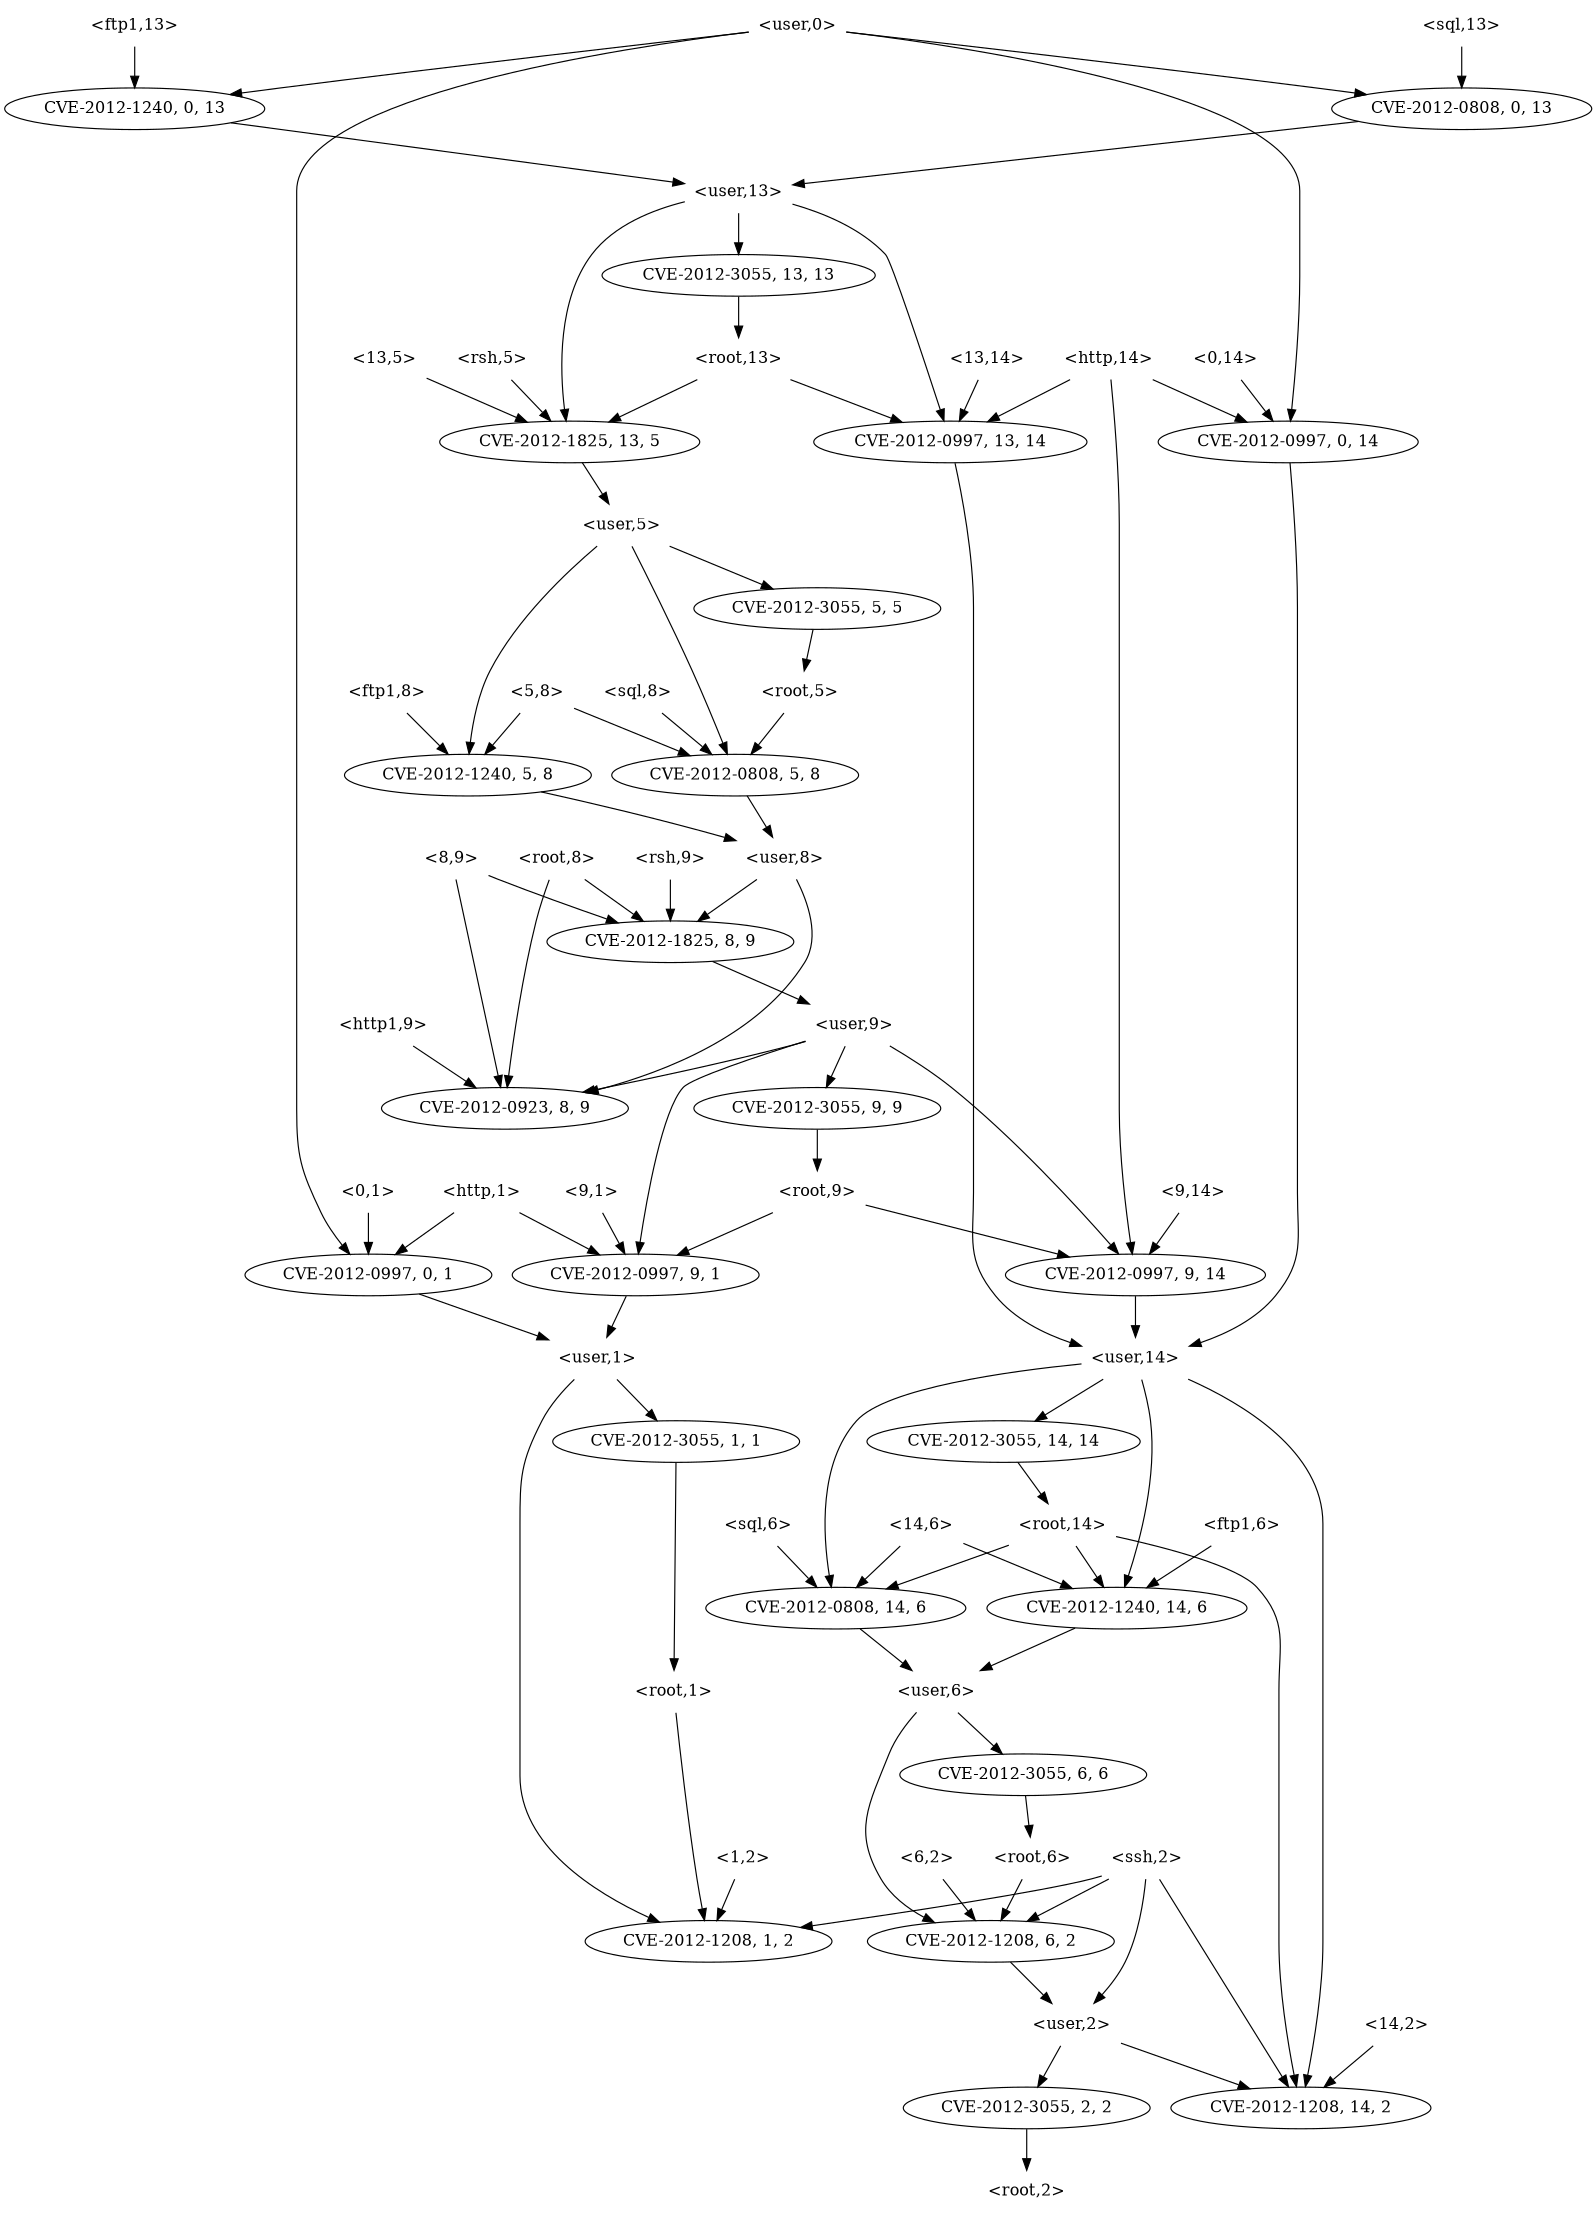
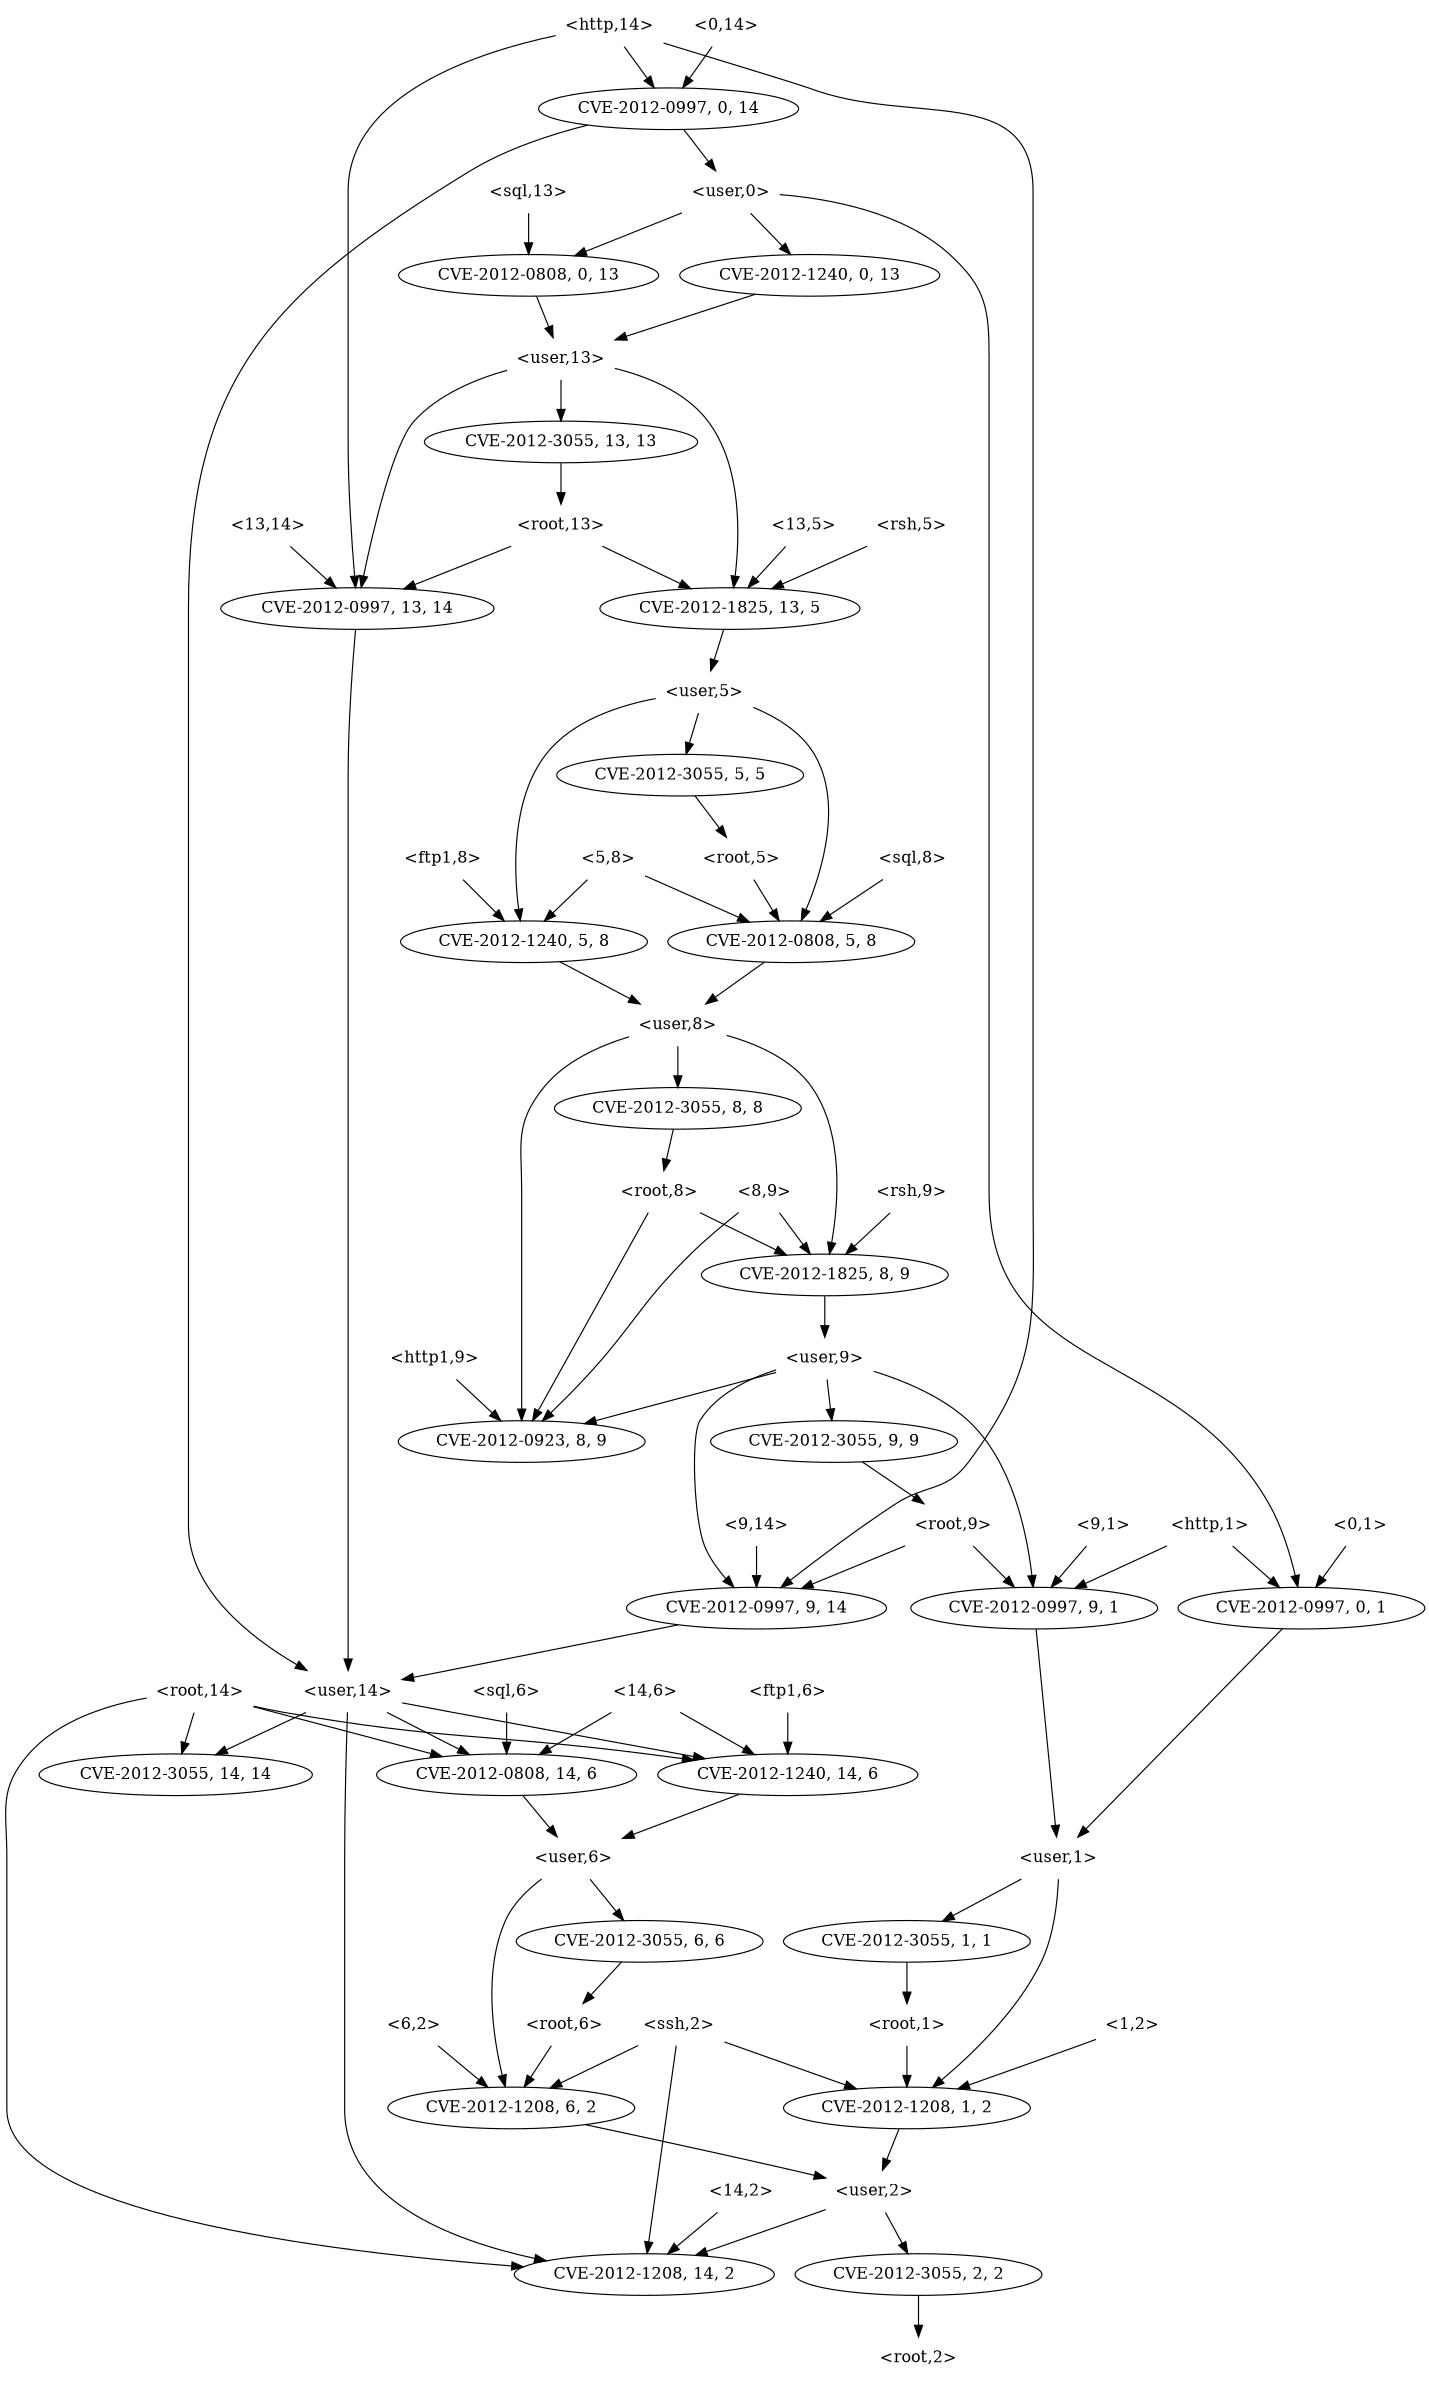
  strict digraph {
    node [shape=plaintext]
+   n1 [height=0.5 label=<CVE-2012-3055, 8, 8> width=2.4499 shape=""]
    "<root,8>" [height=0.5 width=0.89583]
    n3 [height=0.5 label=<CVE-2012-0923, 8, 9> width=2.4499 shape=""]
    n4 [height=0.5 label=<CVE-2012-1825, 8, 9> width=2.4499 shape=""]
    "<user,9>" [height=0.5 width=0.91667]
    n6 [height=0.5 label=<CVE-2012-0997, 9, 1> width=2.4499 shape=""]
    n7 [height=0.5 label=<CVE-2012-3055, 9, 9> width=2.4499 shape=""]
    n8 [height=0.5 label=<CVE-2012-0997, 9, 14> width=2.5686 shape=""]
    "<user,1>" [height=0.5 width=0.91667]
    "<root,9>" [height=0.5 width=0.89583]
    "<user,14>" [height=0.5 width=1.0069]
    n12 [height=0.5 label=<CVE-2012-1208, 1, 2> width=2.4499 shape=""]
    n13 [height=0.5 label=<CVE-2012-3055, 1, 1> width=2.4499 shape=""]
    n14 [height=0.5 label=<CVE-2012-1208, 14, 2> width=2.5686 shape=""]
    n15 [height=0.5 label=<CVE-2012-0808, 14, 6> width=2.5686 shape=""]
    n16 [height=0.5 label=<CVE-2012-1240, 14, 6> width=2.5686 shape=""]
    n17 [height=0.5 label=<CVE-2012-3055, 14, 14> width=2.7013 shape=""]
    n18 [height=0.5 label=<CVE-2012-1825, 13, 5> width=2.5686 shape=""]
    "<user,5>" [height=0.5 width=0.91667]
    n20 [height=0.5 label=<CVE-2012-0808, 5, 8> width=2.4499 shape=""]
    n21 [height=0.5 label=<CVE-2012-3055, 5, 5> width=2.4499 shape=""]
    n22 [height=0.5 label=<CVE-2012-1240, 5, 8> width=2.4499 shape=""]
    "<user,8>" [height=0.5 width=0.91667]
    "<root,5>" [height=0.5 width=0.89583]
    "<0,1>" [height=0.5 width=0.75]
    n26 [height=0.5 label=<CVE-2012-0997, 0, 1> width=2.4499 shape=""]
    "<user,2>" [height=0.5 width=0.91667]
    "<root,1>" [height=0.5 width=0.89583]
    n29 [height=0.5 label=<CVE-2012-3055, 2, 2> width=2.4499 shape=""]
    "<user,6>" [height=0.5 width=0.91667]
    "<root,14>" [height=0.5 width=1]
    n32 [height=0.5 label=<CVE-2012-3055, 6, 6> width=2.4499 shape=""]
    n33 [height=0.5 label=<CVE-2012-1208, 6, 2> width=2.4499 shape=""]
    "<root,2>" [height=0.5 width=0.89583]
    "<root,6>" [height=0.5 width=0.89583]
    "<9,1>" [height=0.5 width=0.75]
    "<14,6>" [height=0.5 width=0.78472]
    "<http,1>" [height=0.5 width=0.89583]
    "<0,14>" [height=0.5 width=0.78472]
    n40 [height=0.5 label=<CVE-2012-0997, 0, 14> width=2.5686 shape=""]
    n41 [height=0.5 label=<CVE-2012-1240, 0, 13> width=2.5686 shape=""]
    "<user,13>" [height=0.5 width=1.0069]
    n43 [height=0.5 label=<CVE-2012-3055, 13, 13> width=2.7013 shape=""]
    n44 [height=0.5 label=<CVE-2012-0997, 13, 14> width=2.7013 shape=""]
    "<root,13>" [height=0.5 width=1]
    "<14,2>" [height=0.5 width=0.78472]
    "<8,9>" [height=0.5 width=0.75]
    "<ftp1,6>" [height=0.5 width=0.89583]
    n49 [height=0.5 label=<CVE-2012-0808, 0, 13> width=2.5686 shape=""]
    "<13,5>" [height=0.5 width=0.78472]
    "<9,14>" [height=0.5 width=0.78472]
    "<http1,9>" [height=0.5 width=0.97917]
    "<ssh,2>" [height=0.5 width=0.84028]
    "<sql,8>" [height=0.5 width=0.8125]
    "<rsh,9>" [height=0.5 width=0.81944]
    "<5,8>" [height=0.5 width=0.75]
    "<http,14>" [height=0.5 width=0.97917]
    "<6,2>" [height=0.5 width=0.75]
    "<13,14>" [height=0.5 width=0.88889]
    "<user,0>" [height=0.5 width=0.91667]
    "<1,2>" [height=0.5 width=0.75]
    "<sql,13>" [height=0.5 width=0.91667]
    "<sql,6>" [height=0.5 width=0.8125]
    "<rsh,5>" [height=0.5 width=0.81944]
    "<ftp1,8>" [height=0.5 width=0.89583]
-   "<ftp1,13>" [height=0.5 width=1]
+   n1 -> "<root,8>"
    "<root,8>" -> n3
    "<root,8>" -> n4
    n4 -> "<user,9>"
    "<user,9>" -> n3
    "<user,9>" -> n6
    "<user,9>" -> n7
    "<user,9>" -> n8
    n6 -> "<user,1>"
    n7 -> "<root,9>"
    n8 -> "<user,14>"
    "<user,1>" -> n12
    "<user,1>" -> n13
    "<root,9>" -> n6
    "<root,9>" -> n8
    "<user,14>" -> n14
    "<user,14>" -> n15
    "<user,14>" -> n16
    "<user,14>" -> n17
-   "<ssh,2>" -> "<user,2>"
+   n12 -> "<user,2>"
    n13 -> "<root,1>"
    n15 -> "<user,6>"
    n16 -> "<user,6>"
-   n17 -> "<root,14>"
+   "<root,14>" -> n17
    n18 -> "<user,5>"
    "<user,5>" -> n20
    "<user,5>" -> n21
    "<user,5>" -> n22
    n20 -> "<user,8>"
    n21 -> "<root,5>"
    n22 -> "<user,8>"
+   "<user,8>" -> n1
    "<user,8>" -> n3
    "<user,8>" -> n4
    "<root,5>" -> n20
    "<0,1>" -> n26
    n26 -> "<user,1>"
    "<user,2>" -> n14
    "<user,2>" -> n29
    "<root,1>" -> n12
    n29 -> "<root,2>"
    "<user,6>" -> n32
    "<user,6>" -> n33
    "<root,14>" -> n14
    "<root,14>" -> n15
    "<root,14>" -> n16
    n32 -> "<root,6>"
    n33 -> "<user,2>"
    "<root,6>" -> n33
    "<9,1>" -> n6
    "<14,6>" -> n15
    "<14,6>" -> n16
    "<http,1>" -> n6
    "<http,1>" -> n26
    "<0,14>" -> n40
    n40 -> "<user,14>"
    n41 -> "<user,13>"
    "<user,13>" -> n18
    "<user,13>" -> n43
    "<user,13>" -> n44
    n43 -> "<root,13>"
    n44 -> "<user,14>"
    "<root,13>" -> n18
    "<root,13>" -> n44
    "<14,2>" -> n14
    "<8,9>" -> n3
    "<8,9>" -> n4
    "<ftp1,6>" -> n16
    n49 -> "<user,13>"
    "<13,5>" -> n18
    "<9,14>" -> n8
    "<http1,9>" -> n3
    "<ssh,2>" -> n12
    "<ssh,2>" -> n14
    "<ssh,2>" -> n33
    "<sql,8>" -> n20
    "<rsh,9>" -> n4
    "<5,8>" -> n20
    "<5,8>" -> n22
    "<http,14>" -> n8
    "<http,14>" -> n40
    "<http,14>" -> n44
    "<6,2>" -> n33
    "<13,14>" -> n44
    "<user,0>" -> n26
-   "<user,0>" -> n40
+   n40 -> "<user,0>"
    "<user,0>" -> n41
    "<user,0>" -> n49
    "<1,2>" -> n12
    "<sql,13>" -> n49
    "<sql,6>" -> n15
    "<rsh,5>" -> n18
    "<ftp1,8>" -> n22
-   "<ftp1,13>" -> n41
  }
